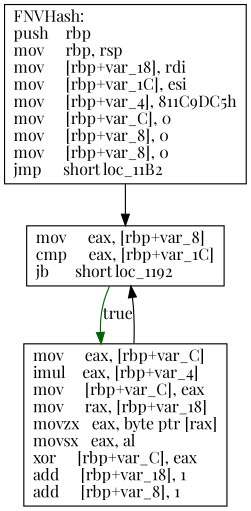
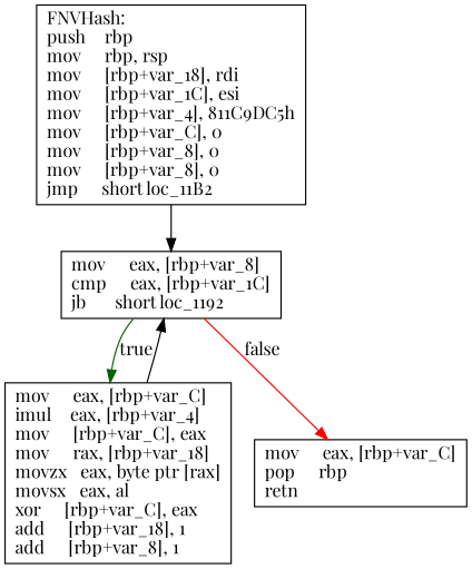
  digraph {
    fontname="Playfair Display"
    node [shape=box fontname="Playfair Display"]
    edge [fontname="Playfair Display"]
    n1 [label="FNVHash:\lpush    rbp\lmov     rbp, rsp\lmov     [rbp+var_18], rdi\lmov     [rbp+var_1C], esi\lmov     [rbp+var_4], 811C9DC5h\lmov     [rbp+var_C], 0\lmov     [rbp+var_8], 0\lmov     [rbp+var_8], 0\ljmp     short loc_11B2\l"]
    n2 [label="mov     eax, [rbp+var_8]\lcmp     eax, [rbp+var_1C]\ljb      short loc_1192\l"]
    n3 [label="mov     eax, [rbp+var_C]\limul    eax, [rbp+var_4]\lmov     [rbp+var_C], eax\lmov     rax, [rbp+var_18]\lmovzx   eax, byte ptr [rax]\lmovsx   eax, al\lxor     [rbp+var_C], eax\ladd     [rbp+var_18], 1\ladd     [rbp+var_8], 1\l"]
+   n4 [label="mov     eax, [rbp+var_C]\lpop     rbp\lretn\l"]
    n1 -> n2
    n2 -> n3 [color=darkgreen label=true]
+   n2 -> n4 [color=red label=false]
    n3 -> n2
  }
